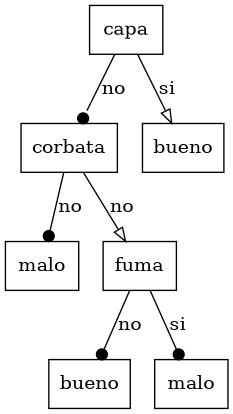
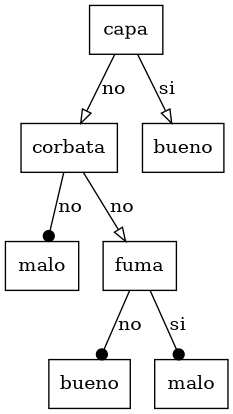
  digraph {
    node [shape=box]
    edge [arrowhead=onormal]
    n1 [label=capa]
    n2 [label=corbata]
    n3 [label=bueno]
    n4 [label=malo]
    n5 [label=fuma]
    n6 [label=bueno]
    n7 [label=malo]
-   n1 -> n2 [arrowhead=dot label=no]
+   n1 -> n2 [label=no]
    n1 -> n3 [label=si]
    n2 -> n4 [arrowhead=dot label=no]
    n2 -> n5 [label=no]
    n5 -> n6 [arrowhead=dot label=no]
    n5 -> n7 [arrowhead=dot label=si]
  }
